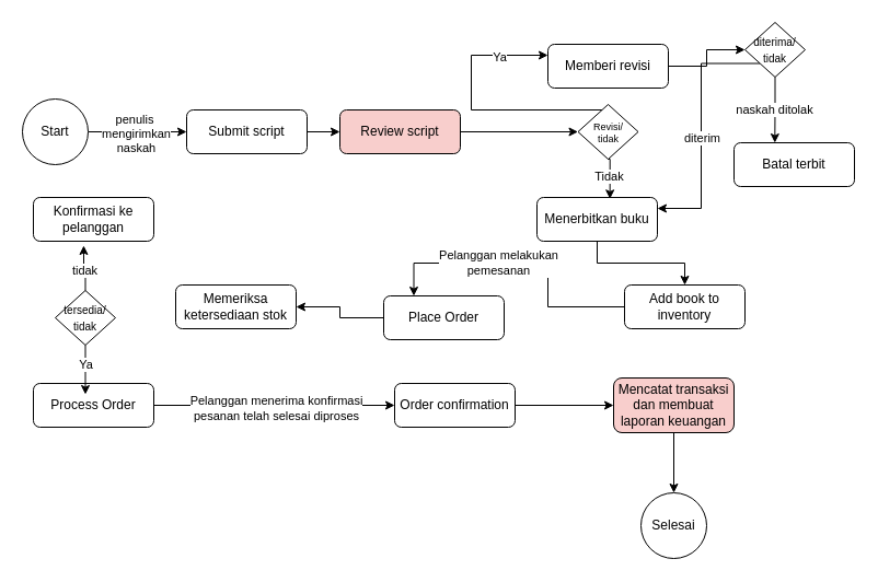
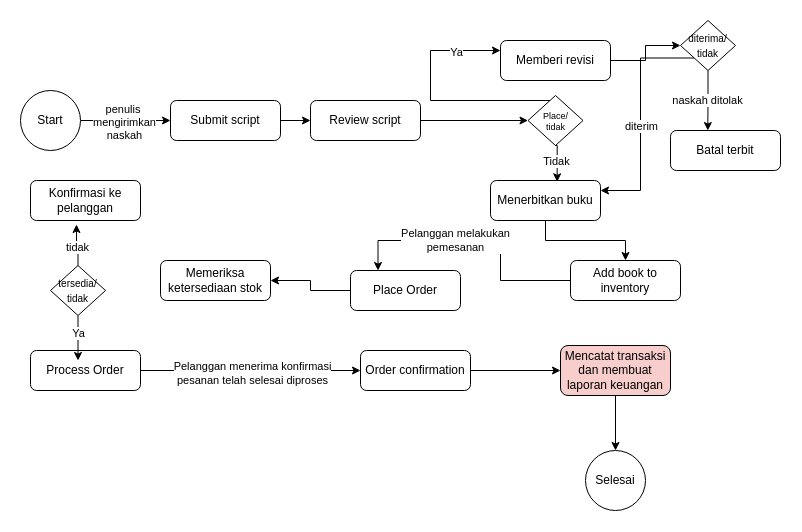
  <mxCell id="0" />
  <mxCell id="1" parent="0" />
  <mxCell id="2" style="edgeStyle=orthogonalEdgeStyle;rounded=0;orthogonalLoop=1;jettySize=auto;html=1;" edge="1" parent="1" source="4" target="6"><mxGeometry relative="1" as="geometry" /></mxCell>
  <mxCell id="3" value="penulis&amp;nbsp;&lt;div&gt;mengirimkan&lt;/div&gt;&lt;div&gt;naskah&lt;/div&gt;" style="edgeLabel;html=1;align=center;verticalAlign=middle;resizable=0;points=[];" vertex="1" connectable="0" parent="2"><mxGeometry x="-0.042" y="-1" relative="1" as="geometry"><mxPoint as="offset" /></mxGeometry></mxCell>
  <mxCell id="4" value="Start" style="ellipse;whiteSpace=wrap;html=1;aspect=fixed;" vertex="1" parent="1"><mxGeometry x="20" y="90" width="60" height="60" as="geometry" /></mxCell>
  <mxCell id="5" style="edgeStyle=orthogonalEdgeStyle;rounded=0;orthogonalLoop=1;jettySize=auto;html=1;entryX=0;entryY=0.5;entryDx=0;entryDy=0;" edge="1" parent="1" source="6" target="8"><mxGeometry relative="1" as="geometry"><mxPoint x="400" y="120" as="targetPoint" /></mxGeometry></mxCell>
  <mxCell id="6" value="Submit script" style="rounded=1;whiteSpace=wrap;html=1;" vertex="1" parent="1"><mxGeometry x="170" y="100" width="110" height="40" as="geometry" /></mxCell>
  <mxCell id="7" style="edgeStyle=orthogonalEdgeStyle;rounded=0;orthogonalLoop=1;jettySize=auto;html=1;entryX=0;entryY=0.5;entryDx=0;entryDy=0;" edge="1" parent="1" source="8" target="28"><mxGeometry relative="1" as="geometry" /></mxCell>
- <mxCell id="8" value="Review script" style="rounded=1;whiteSpace=wrap;html=1;fillColor=#f8cecc;" vertex="1" parent="1"><mxGeometry x="310" y="100" width="110" height="40" as="geometry" /></mxCell>
+ <mxCell id="8" value="Review script" style="rounded=1;whiteSpace=wrap;html=1;" vertex="1" parent="1"><mxGeometry x="310" y="100" width="110" height="40" as="geometry" /></mxCell>
  <mxCell id="9" style="edgeStyle=orthogonalEdgeStyle;rounded=0;orthogonalLoop=1;jettySize=auto;html=1;" edge="1" parent="1" source="10" target="16"><mxGeometry relative="1" as="geometry" /></mxCell>
  <mxCell id="10" value="Menerbitkan buku" style="rounded=1;whiteSpace=wrap;html=1;" vertex="1" parent="1"><mxGeometry x="490" y="180" width="110" height="40" as="geometry" /></mxCell>
  <mxCell id="11" style="edgeStyle=orthogonalEdgeStyle;rounded=0;orthogonalLoop=1;jettySize=auto;html=1;entryX=0;entryY=0.5;entryDx=0;entryDy=0;" edge="1" parent="1" source="12" target="33"><mxGeometry relative="1" as="geometry" /></mxCell>
  <mxCell id="12" value="Memberi revisi" style="rounded=1;whiteSpace=wrap;html=1;" vertex="1" parent="1"><mxGeometry x="500" y="40" width="110" height="40" as="geometry" /></mxCell>
  <mxCell id="13" value="Batal terbit" style="rounded=1;whiteSpace=wrap;html=1;" vertex="1" parent="1"><mxGeometry x="670" y="130" width="110" height="40" as="geometry" /></mxCell>
  <mxCell id="14" style="edgeStyle=orthogonalEdgeStyle;rounded=0;orthogonalLoop=1;jettySize=auto;html=1;entryX=0.25;entryY=0;entryDx=0;entryDy=0;" edge="1" parent="1" source="16" target="18"><mxGeometry relative="1" as="geometry"><Array as="points"><mxPoint x="500" y="280" /><mxPoint x="500" y="240" /><mxPoint x="378" y="240" /></Array></mxGeometry></mxCell>
  <mxCell id="15" value="Pelanggan melakukan&lt;div&gt;pemesanan&lt;/div&gt;" style="edgeLabel;html=1;align=center;verticalAlign=middle;resizable=0;points=[];" vertex="1" connectable="0" parent="14"><mxGeometry x="0.185" y="-1" relative="1" as="geometry"><mxPoint as="offset" /></mxGeometry></mxCell>
  <mxCell id="16" value="Add book to inventory" style="rounded=1;whiteSpace=wrap;html=1;" vertex="1" parent="1"><mxGeometry x="570" y="260" width="110" height="40" as="geometry" /></mxCell>
  <mxCell id="17" style="edgeStyle=orthogonalEdgeStyle;rounded=0;orthogonalLoop=1;jettySize=auto;html=1;entryX=1;entryY=0.5;entryDx=0;entryDy=0;" edge="1" parent="1" source="18" target="19"><mxGeometry relative="1" as="geometry" /></mxCell>
  <mxCell id="18" value="Place Order" style="rounded=1;whiteSpace=wrap;html=1;" vertex="1" parent="1"><mxGeometry x="350" y="270" width="110" height="40" as="geometry" /></mxCell>
  <mxCell id="19" value="Memeriksa ketersediaan stok&lt;span style=&quot;color: rgba(0, 0, 0, 0); font-family: monospace; font-size: 0px; text-align: start; text-wrap: nowrap;&quot;&gt;%3CmxGraphModel%3E%3Croot%3E%3CmxCell%20id%3D%220%22%2F%3E%3CmxCell%20id%3D%221%22%20parent%3D%220%22%2F%3E%3CmxCell%20id%3D%222%22%20value%3D%22Memberi%20revisi%22%20style%3D%22rounded%3D1%3BwhiteSpace%3Dwrap%3Bhtml%3D1%3B%22%20vertex%3D%221%22%20parent%3D%221%22%3E%3CmxGeometry%20x%3D%22520%22%20y%3D%2240%22%20width%3D%22110%22%20height%3D%2240%22%20as%3D%22geometry%22%2F%3E%3C%2FmxCell%3E%3C%2Froot%3E%3C%2FmxGraphModel%3E&lt;/span&gt;&lt;span style=&quot;color: rgba(0, 0, 0, 0); font-family: monospace; font-size: 0px; text-align: start; text-wrap: nowrap;&quot;&gt;%3CmxGraphModel%3E%3Croot%3E%3CmxCell%20id%3D%220%22%2F%3E%3CmxCell%20id%3D%221%22%20parent%3D%220%22%2F%3E%3CmxCell%20id%3D%222%22%20value%3D%22Memberi%20revisi%22%20style%3D%22rounded%3D1%3BwhiteSpace%3Dwrap%3Bhtml%3D1%3B%22%20vertex%3D%221%22%20parent%3D%221%22%3E%3CmxGeometry%20x%3D%22520%22%20y%3D%2240%22%20width%3D%22110%22%20height%3D%2240%22%20as%3D%22geometry%22%2F%3E%3C%2FmxCell%3E%3C%2Froot%3E%3C%2FmxGraphModel%3E&lt;/span&gt;" style="rounded=1;whiteSpace=wrap;html=1;" vertex="1" parent="1"><mxGeometry x="160" y="260" width="110" height="40" as="geometry" /></mxCell>
  <mxCell id="20" value="Konfirmasi ke pelanggan" style="rounded=1;whiteSpace=wrap;html=1;" vertex="1" parent="1"><mxGeometry x="30" y="180" width="110" height="40" as="geometry" /></mxCell>
  <mxCell id="21" style="edgeStyle=orthogonalEdgeStyle;rounded=0;orthogonalLoop=1;jettySize=auto;html=1;" edge="1" parent="1" source="23" target="25"><mxGeometry relative="1" as="geometry" /></mxCell>
  <mxCell id="22" value="Pelanggan menerima konfirmasi&lt;div&gt;pesanan telah selesai diproses&lt;/div&gt;" style="edgeLabel;html=1;align=center;verticalAlign=middle;resizable=0;points=[];" vertex="1" connectable="0" parent="21"><mxGeometry x="0.009" y="-2" relative="1" as="geometry"><mxPoint as="offset" /></mxGeometry></mxCell>
  <mxCell id="23" value="Process Order" style="rounded=1;whiteSpace=wrap;html=1;" vertex="1" parent="1"><mxGeometry x="30" y="350" width="110" height="40" as="geometry" /></mxCell>
  <mxCell id="24" style="rounded=0;orthogonalLoop=1;jettySize=auto;html=1;entryX=0;entryY=0.5;entryDx=0;entryDy=0;" edge="1" parent="1" source="25" target="42"><mxGeometry relative="1" as="geometry" /></mxCell>
  <mxCell id="25" value="Order confirmation" style="rounded=1;whiteSpace=wrap;html=1;" vertex="1" parent="1"><mxGeometry x="360" y="350" width="110" height="40" as="geometry" /></mxCell>
  <mxCell id="26" style="edgeStyle=orthogonalEdgeStyle;rounded=0;orthogonalLoop=1;jettySize=auto;html=1;entryX=0;entryY=0.25;entryDx=0;entryDy=0;" edge="1" parent="1" source="28" target="12"><mxGeometry relative="1" as="geometry"><Array as="points"><mxPoint x="430" y="100" /><mxPoint x="430" y="50" /></Array></mxGeometry></mxCell>
  <mxCell id="27" value="Ya" style="edgeLabel;html=1;align=center;verticalAlign=middle;resizable=0;points=[];" vertex="1" connectable="0" parent="26"><mxGeometry x="0.624" y="-1" relative="1" as="geometry"><mxPoint x="1" as="offset" /></mxGeometry></mxCell>
- <mxCell id="28" value="&lt;font style=&quot;font-size: 9px;&quot;&gt;Revisi/&lt;/font&gt;&lt;div style=&quot;font-size: 9px;&quot;&gt;&lt;font style=&quot;font-size: 9px;&quot;&gt;tidak&lt;/font&gt;&lt;/div&gt;" style="rhombus;whiteSpace=wrap;html=1;" vertex="1" parent="1"><mxGeometry x="527.5" y="95" width="55" height="50" as="geometry" /></mxCell>
+ <mxCell id="28" value="&lt;font style=&quot;font-size: 9px;&quot;&gt;Place/&lt;/font&gt;&lt;div style=&quot;font-size: 9px;&quot;&gt;&lt;font style=&quot;font-size: 9px;&quot;&gt;tidak&lt;/font&gt;&lt;/div&gt;" style="rhombus;whiteSpace=wrap;html=1;" vertex="1" parent="1"><mxGeometry x="527.5" y="95" width="55" height="50" as="geometry" /></mxCell>
  <mxCell id="29" style="edgeStyle=orthogonalEdgeStyle;rounded=0;orthogonalLoop=1;jettySize=auto;html=1;exitX=0.5;exitY=1;exitDx=0;exitDy=0;entryX=0.606;entryY=0.033;entryDx=0;entryDy=0;entryPerimeter=0;" edge="1" parent="1" source="28" target="10"><mxGeometry relative="1" as="geometry" /></mxCell>
  <mxCell id="30" value="Tidak" style="edgeLabel;html=1;align=center;verticalAlign=middle;resizable=0;points=[];" vertex="1" connectable="0" parent="29"><mxGeometry x="-0.086" y="-1" relative="1" as="geometry"><mxPoint as="offset" /></mxGeometry></mxCell>
  <mxCell id="31" style="edgeStyle=orthogonalEdgeStyle;rounded=0;orthogonalLoop=1;jettySize=auto;html=1;exitX=0;exitY=1;exitDx=0;exitDy=0;entryX=1;entryY=0.25;entryDx=0;entryDy=0;" edge="1" parent="1" source="33" target="10"><mxGeometry relative="1" as="geometry" /></mxCell>
  <mxCell id="32" value="diterim" style="edgeLabel;html=1;align=center;verticalAlign=middle;resizable=0;points=[];" vertex="1" connectable="0" parent="31"><mxGeometry x="0.079" relative="1" as="geometry"><mxPoint as="offset" /></mxGeometry></mxCell>
  <mxCell id="33" value="&lt;font size=&quot;1&quot;&gt;diterima/&lt;/font&gt;&lt;div&gt;&lt;font size=&quot;1&quot;&gt;tidak&lt;/font&gt;&lt;/div&gt;" style="rhombus;whiteSpace=wrap;html=1;" vertex="1" parent="1"><mxGeometry x="680" y="20" width="55" height="50" as="geometry" /></mxCell>
  <mxCell id="34" style="edgeStyle=orthogonalEdgeStyle;rounded=0;orthogonalLoop=1;jettySize=auto;html=1;entryX=0.339;entryY=0;entryDx=0;entryDy=0;entryPerimeter=0;" edge="1" parent="1" source="33" target="13"><mxGeometry relative="1" as="geometry" /></mxCell>
  <mxCell id="35" value="naskah ditolak" style="edgeLabel;html=1;align=center;verticalAlign=middle;resizable=0;points=[];" vertex="1" connectable="0" parent="34"><mxGeometry x="-0.041" y="-1" relative="1" as="geometry"><mxPoint as="offset" /></mxGeometry></mxCell>
  <mxCell id="36" value="&lt;font size=&quot;1&quot;&gt;tersedia/&lt;/font&gt;&lt;div&gt;&lt;font size=&quot;1&quot;&gt;tidak&lt;/font&gt;&lt;/div&gt;" style="rhombus;whiteSpace=wrap;html=1;" vertex="1" parent="1"><mxGeometry x="50" y="265" width="55" height="50" as="geometry" /></mxCell>
  <mxCell id="37" style="edgeStyle=orthogonalEdgeStyle;rounded=0;orthogonalLoop=1;jettySize=auto;html=1;entryX=0.418;entryY=1.1;entryDx=0;entryDy=0;entryPerimeter=0;" edge="1" parent="1" source="36" target="20"><mxGeometry relative="1" as="geometry" /></mxCell>
  <mxCell id="38" value="tidak" style="edgeLabel;html=1;align=center;verticalAlign=middle;resizable=0;points=[];" vertex="1" connectable="0" parent="37"><mxGeometry x="-0.118" y="2" relative="1" as="geometry"><mxPoint x="1" as="offset" /></mxGeometry></mxCell>
  <mxCell id="39" style="edgeStyle=orthogonalEdgeStyle;rounded=0;orthogonalLoop=1;jettySize=auto;html=1;entryX=0.432;entryY=0.25;entryDx=0;entryDy=0;entryPerimeter=0;" edge="1" parent="1" source="36" target="23"><mxGeometry relative="1" as="geometry" /></mxCell>
  <mxCell id="40" value="Ya" style="edgeLabel;html=1;align=center;verticalAlign=middle;resizable=0;points=[];" vertex="1" connectable="0" parent="39"><mxGeometry x="-0.151" y="1" relative="1" as="geometry"><mxPoint x="1" as="offset" /></mxGeometry></mxCell>
  <mxCell id="41" style="edgeStyle=orthogonalEdgeStyle;rounded=0;orthogonalLoop=1;jettySize=auto;html=1;" edge="1" parent="1" source="42" target="43"><mxGeometry relative="1" as="geometry" /></mxCell>
  <mxCell id="42" value="Mencatat transaksi&lt;div&gt;dan membuat laporan keuangan&lt;/div&gt;" style="rounded=1;whiteSpace=wrap;html=1;fillColor=#f8cecc;" vertex="1" parent="1"><mxGeometry x="560" y="345" width="110" height="50" as="geometry" /></mxCell>
  <mxCell id="43" value="Selesai" style="ellipse;whiteSpace=wrap;html=1;" vertex="1" parent="1"><mxGeometry x="585" y="450" width="60" height="60" as="geometry" /></mxCell>
